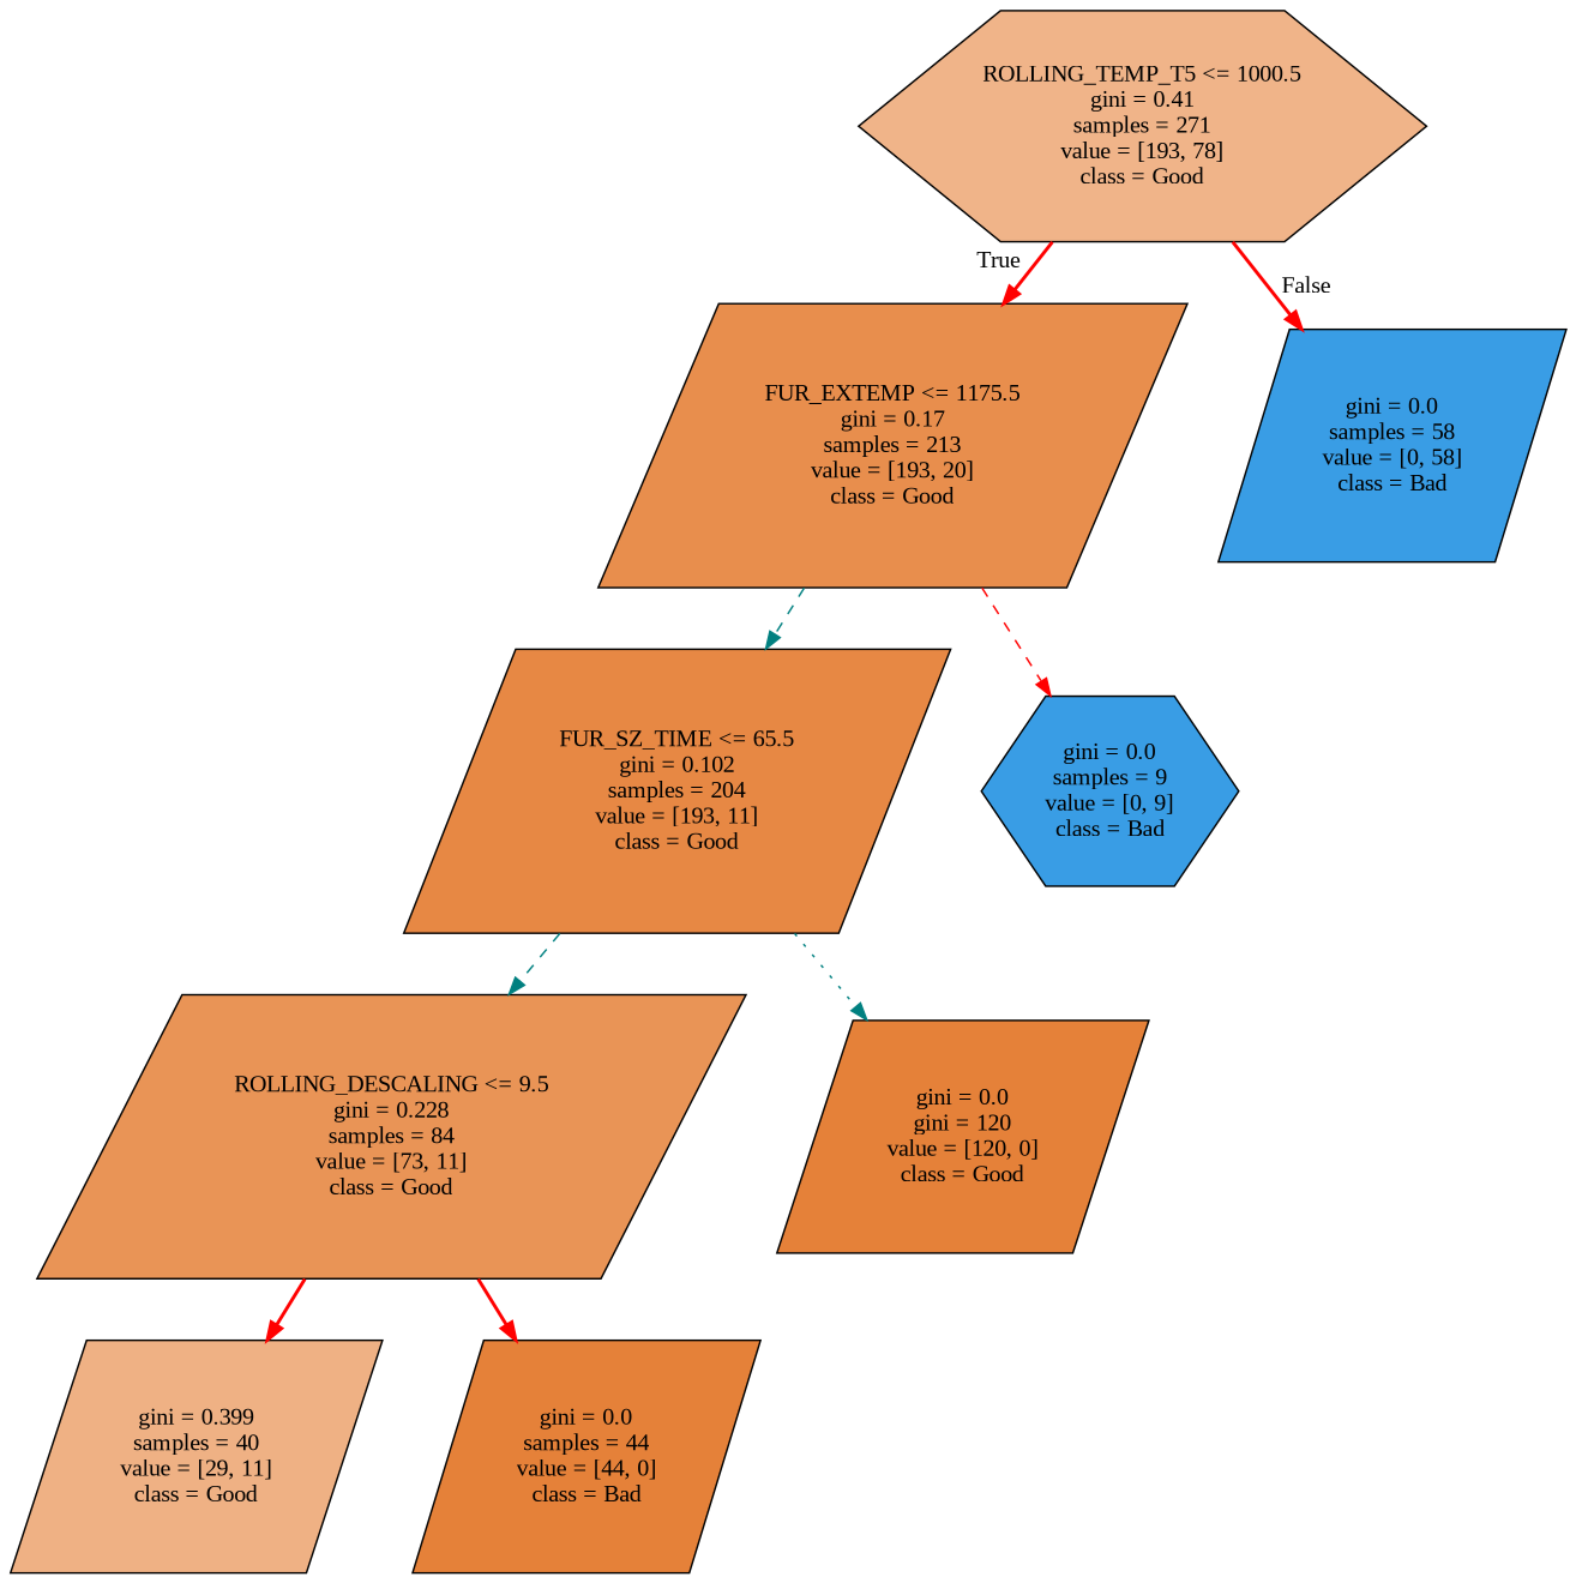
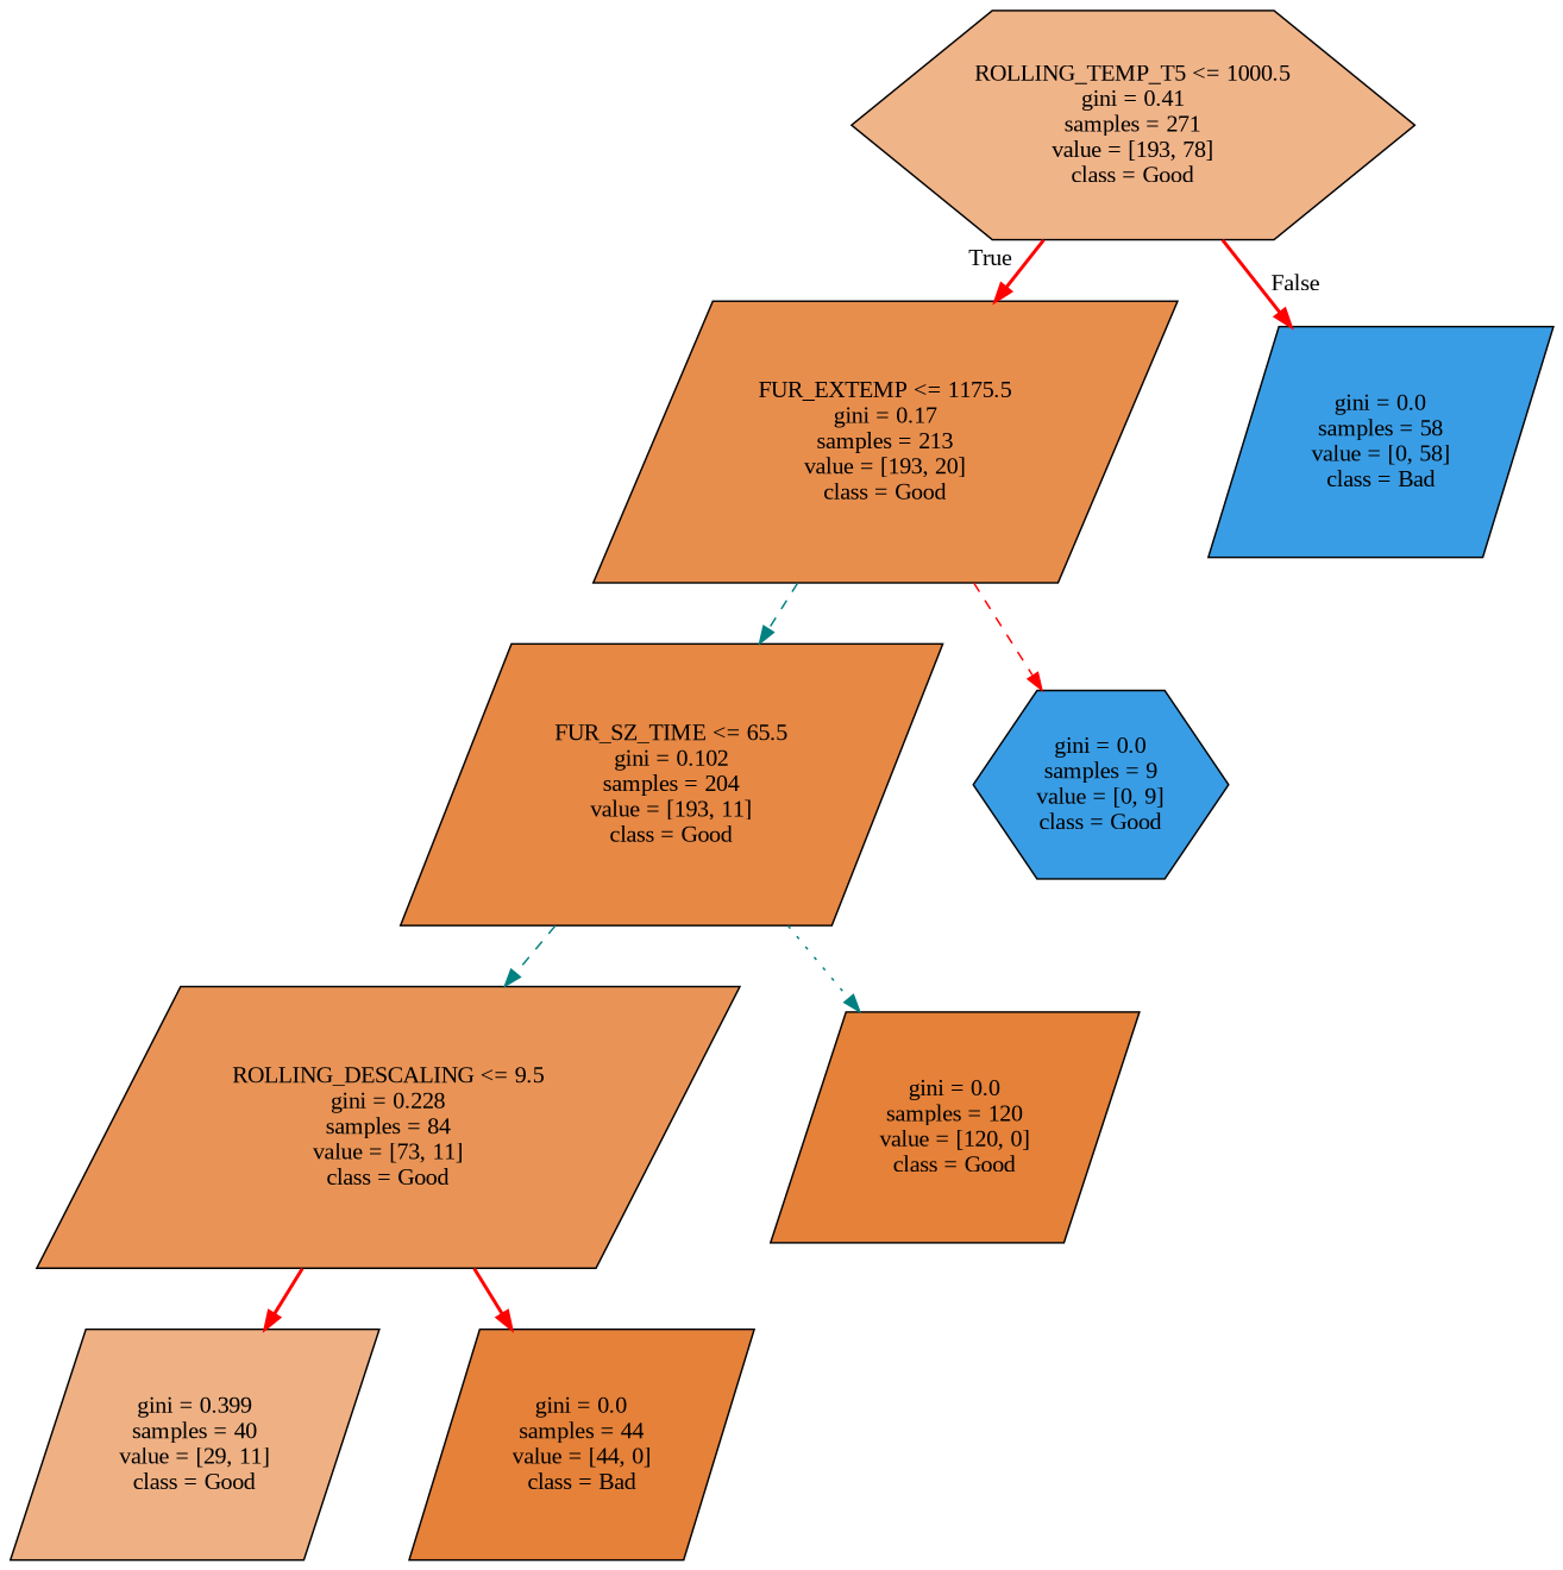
  digraph {
    fontname="Liberation Serif"
    node [color=black fillcolor="#399de5ff" fontname="Liberation Serif" shape=parallelogram style=filled]
    edge [color=red fontname="Liberation Serif" style=bold]
    n1 [fillcolor="#e5813998" label="ROLLING_TEMP_T5 <= 1000.5\ngini = 0.41\nsamples = 271\nvalue = [193, 78]\nclass = Good" shape=hexagon]
    n2 [fillcolor="#e58139e5" label="FUR_EXTEMP <= 1175.5\ngini = 0.17\nsamples = 213\nvalue = [193, 20]\nclass = Good"]
    n3 [label="gini = 0.0\nsamples = 58\nvalue = [0, 58]\nclass = Bad"]
    n4 [fillcolor="#e58139f0" label="FUR_SZ_TIME <= 65.5\ngini = 0.102\nsamples = 204\nvalue = [193, 11]\nclass = Good"]
-   n5 [label="gini = 0.0\nsamples = 9\nvalue = [0, 9]\nclass = Bad" shape=hexagon]
+   n5 [label="gini = 0.0\nsamples = 9\nvalue = [0, 9]\nclass = Good" shape=hexagon]
    n6 [fillcolor="#e58139d9" label="ROLLING_DESCALING <= 9.5\ngini = 0.228\nsamples = 84\nvalue = [73, 11]\nclass = Good"]
-   n7 [fillcolor="#e58139ff" label="gini = 0.0\ngini = 120\nvalue = [120, 0]\nclass = Good"]
+   n7 [fillcolor="#e58139ff" label="gini = 0.0\nsamples = 120\nvalue = [120, 0]\nclass = Good"]
    n8 [fillcolor="#e581399e" label="gini = 0.399\nsamples = 40\nvalue = [29, 11]\nclass = Good"]
    n9 [fillcolor="#e58139ff" label="gini = 0.0\nsamples = 44\nvalue = [44, 0]\nclass = Bad"]
    n1 -> n2 [headlabel=True labelangle=45 labeldistance=2.5]
    n1 -> n3 [headlabel=False labelangle=-45 labeldistance=2.5]
    n2 -> n4 [color=teal style=dashed]
    n2 -> n5 [style=dashed]
    n4 -> n6 [color=teal style=dashed]
    n4 -> n7 [color=teal style=dotted]
    n6 -> n8
    n6 -> n9
  }
